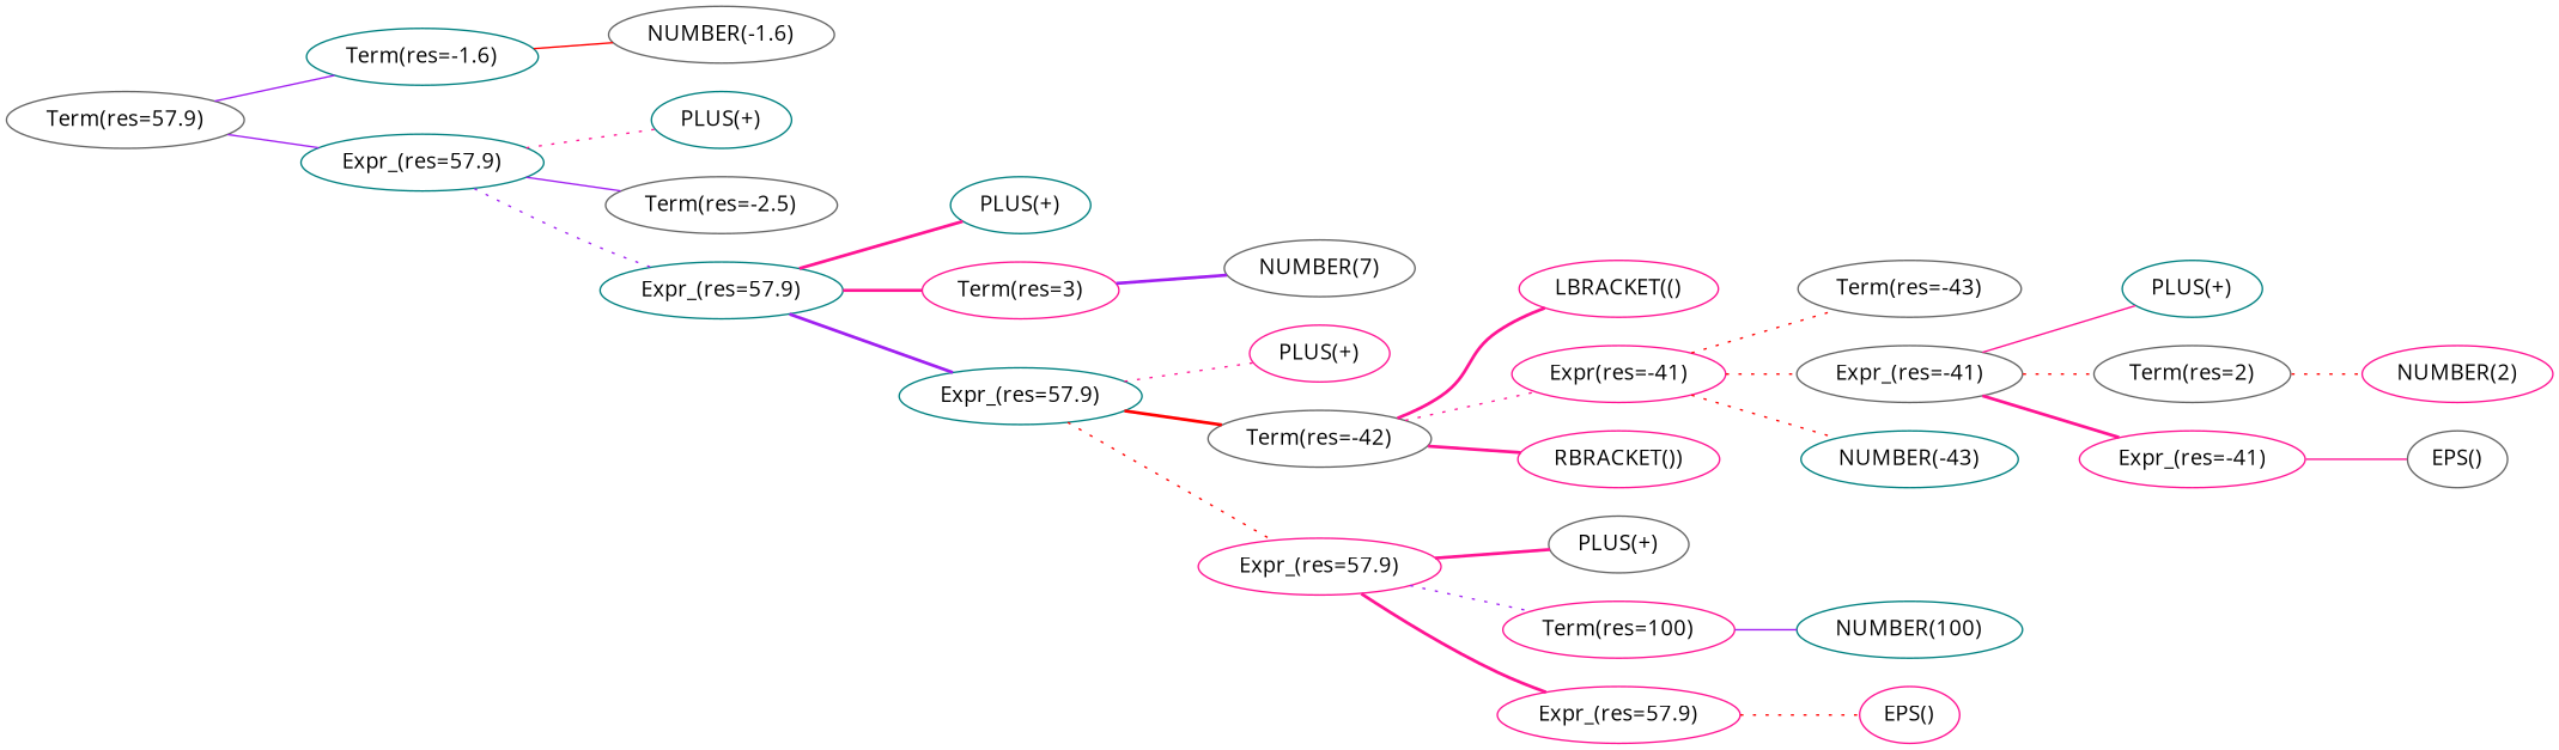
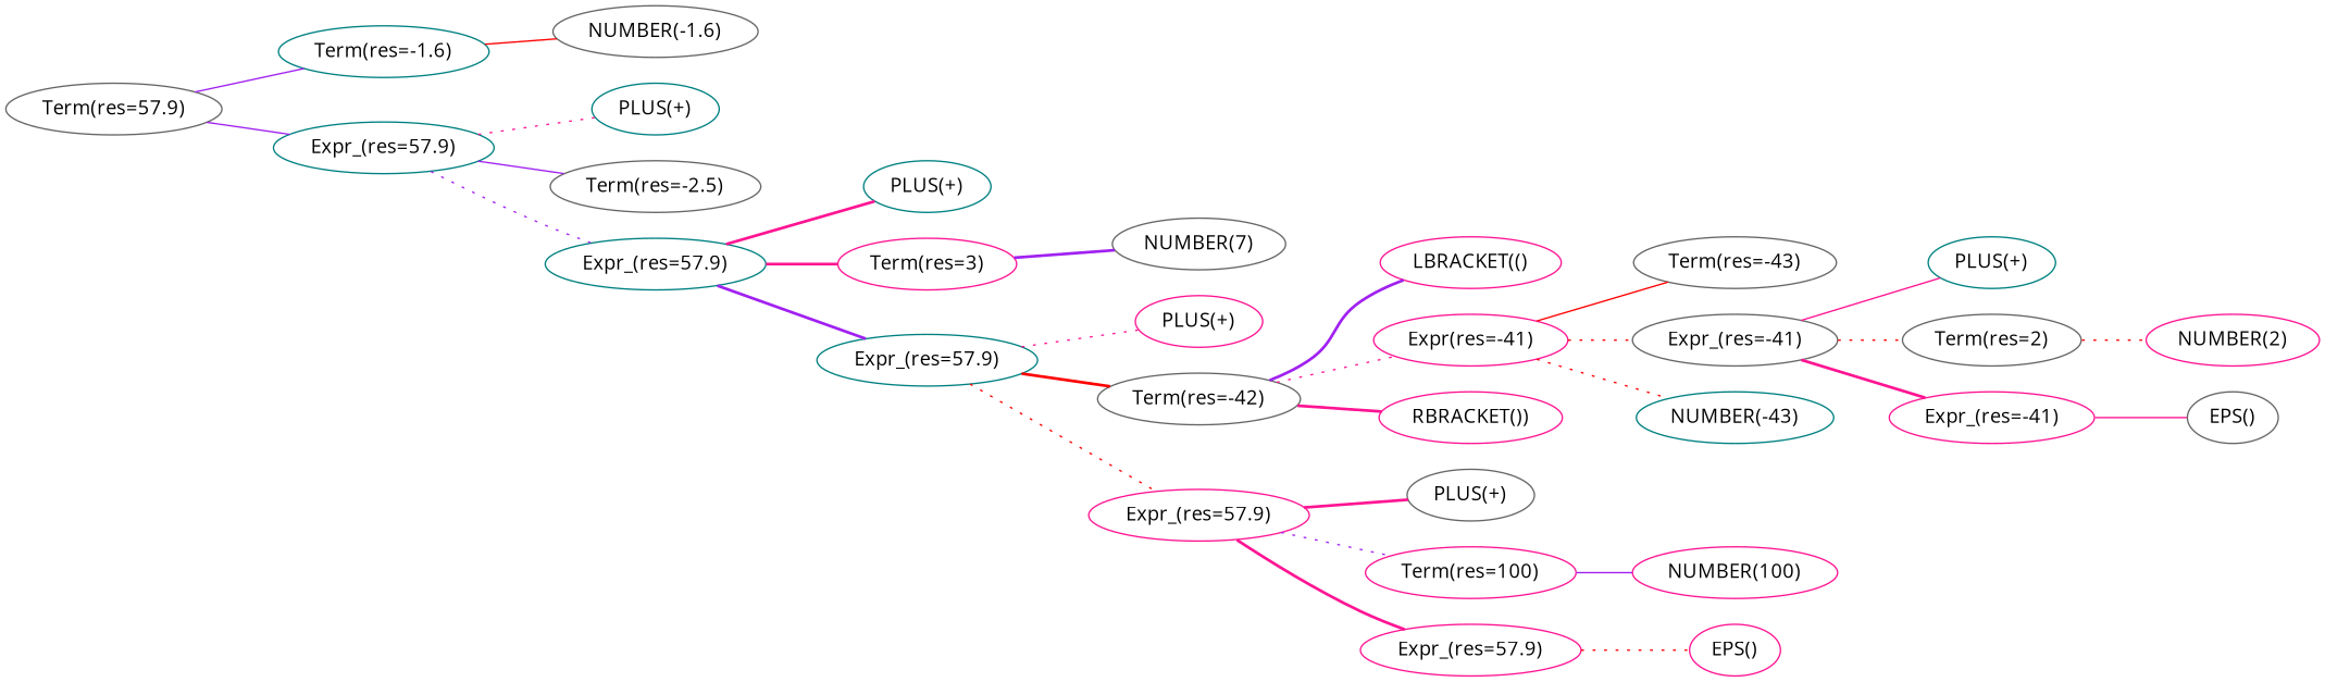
  graph {
    fontname="Open Sans"
    rankdir=LR
    node [color=deeppink fontname="Open Sans"]
    edge [color=deeppink fontname="Open Sans" style=dotted]
    n1 [color=gray40 label="Term(res=57.9)"]
    n2 [color=teal label="Term(res=-1.6)"]
    n3 [color=teal label="Expr_(res=57.9)"]
    n4 [color=gray40 label="NUMBER(-1.6)"]
    n5 [color=teal label="PLUS(+)"]
    n6 [color=gray40 label="Term(res=-2.5)"]
    n7 [color=teal label="Expr_(res=57.9)"]
    n8 [color=teal label="PLUS(+)"]
    n9 [label="Term(res=3)"]
    n10 [color=teal label="Expr_(res=57.9)"]
    n11 [color=gray40 label="NUMBER(7)"]
    n12 [label="PLUS(+)"]
    n13 [color=gray40 label="Term(res=-42)"]
    n14 [label="Expr_(res=57.9)"]
    n15 [label="LBRACKET(()"]
    n16 [label="Expr(res=-41)"]
    n17 [label="RBRACKET())"]
    n18 [color=gray40 label="PLUS(+)"]
    n19 [label="Term(res=100)"]
    n20 [label="Expr_(res=57.9)"]
    n21 [color=gray40 label="Term(res=-43)"]
    n22 [color=gray40 label="Expr_(res=-41)"]
    n23 [color=teal label="NUMBER(-43)"]
-   n24 [color=teal label="NUMBER(100)"]
+   n24 [label="NUMBER(100)"]
    n25 [label="EPS()"]
    n26 [color=teal label="PLUS(+)"]
    n27 [color=gray40 label="Term(res=2)"]
    n28 [label="Expr_(res=-41)"]
    n29 [label="NUMBER(2)"]
    n30 [color=gray40 label="EPS()"]
    n1 -- n2 [color=purple style=solid]
    n1 -- n3 [color=purple style=solid]
    n2 -- n4 [color=red style=solid]
    n3 -- n5
    n3 -- n6 [color=purple style=solid]
    n3 -- n7 [color=purple]
    n7 -- n8 [style=bold]
    n7 -- n9 [style=bold]
    n7 -- n10 [color=purple style=bold]
    n9 -- n11 [color=purple style=bold]
    n10 -- n12
    n10 -- n13 [color=red style=bold]
    n10 -- n14 [color=red]
-   n13 -- n15 [style=bold]
+   n13 -- n15 [color=purple style=bold]
    n13 -- n16
    n13 -- n17 [style=bold]
    n14 -- n18 [style=bold]
    n14 -- n19 [color=purple]
    n14 -- n20 [style=bold]
-   n16 -- n21 [color=red]
+   n16 -- n21 [color=red style=solid]
    n16 -- n22 [color=red]
    n16 -- n23 [color=red]
    n19 -- n24 [color=purple style=solid]
    n20 -- n25 [color=red]
    n22 -- n26 [style=solid]
    n22 -- n27 [color=red]
    n22 -- n28 [style=bold]
    n27 -- n29 [color=red]
    n28 -- n30 [style=solid]
  }
